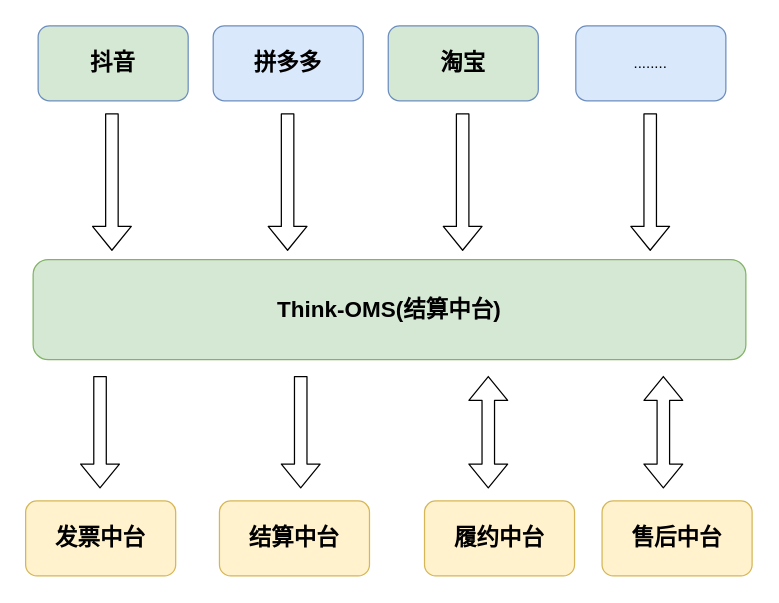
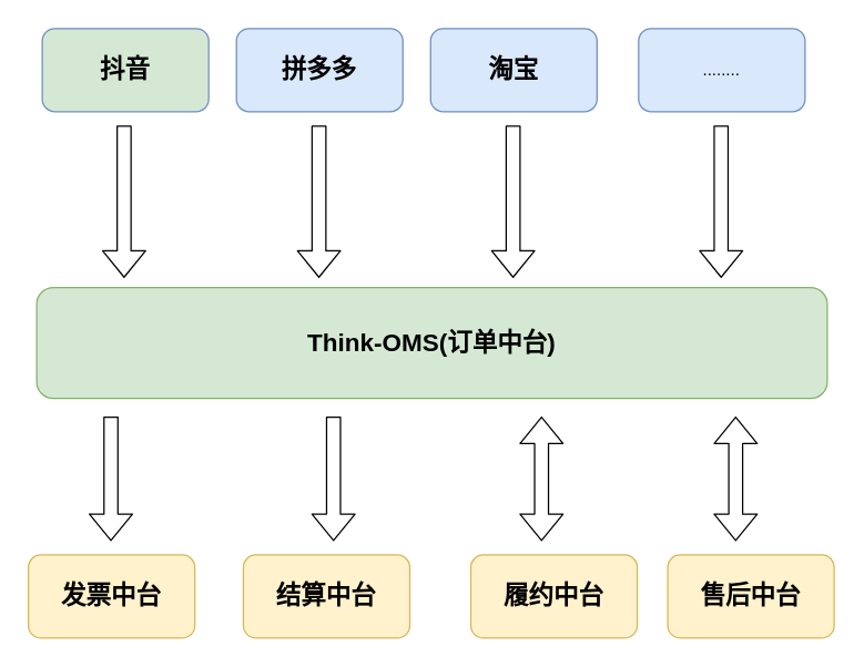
  <mxCell id="0" />
  <mxCell id="1" parent="0" />
  <mxCell id="2" value="&lt;font style=&quot;font-size: 18px&quot;&gt;&lt;b&gt;抖音&lt;/b&gt;&lt;/font&gt;" style="rounded=1;whiteSpace=wrap;html=1;fillColor=#d5e8d4;strokeColor=#6c8ebf;" vertex="1" parent="1"><mxGeometry x="30" y="20" width="120" height="60" as="geometry" /></mxCell>
  <mxCell id="3" value="" style="shape=flexArrow;endArrow=classic;html=1;" edge="1" parent="1"><mxGeometry width="50" height="50" relative="1" as="geometry"><mxPoint x="89" y="90" as="sourcePoint" /><mxPoint x="89" y="200" as="targetPoint" /></mxGeometry></mxCell>
- <mxCell id="4" value="&lt;font style=&quot;font-size: 18px&quot;&gt;&lt;b&gt;Think-OMS(结算中台)&lt;/b&gt;&lt;/font&gt;" style="rounded=1;whiteSpace=wrap;html=1;fillColor=#d5e8d4;strokeColor=#82b366;" vertex="1" parent="1"><mxGeometry x="26" y="207" width="570" height="80" as="geometry" /></mxCell>
+ <mxCell id="4" value="&lt;font style=&quot;font-size: 18px&quot;&gt;&lt;b&gt;Think-OMS(订单中台)&lt;/b&gt;&lt;/font&gt;" style="rounded=1;whiteSpace=wrap;html=1;fillColor=#d5e8d4;strokeColor=#82b366;" vertex="1" parent="1"><mxGeometry x="26" y="207" width="570" height="80" as="geometry" /></mxCell>
  <mxCell id="5" value="&lt;b&gt;&lt;font style=&quot;font-size: 18px&quot;&gt;拼多多&lt;/font&gt;&lt;/b&gt;" style="rounded=1;whiteSpace=wrap;html=1;fillColor=#dae8fc;strokeColor=#6c8ebf;" vertex="1" parent="1"><mxGeometry x="170" y="20" width="120" height="60" as="geometry" /></mxCell>
- <mxCell id="6" value="&lt;font style=&quot;font-size: 18px&quot;&gt;&lt;b&gt;淘宝&lt;/b&gt;&lt;/font&gt;" style="rounded=1;whiteSpace=wrap;html=1;fillColor=#d5e8d4;strokeColor=#6c8ebf;" vertex="1" parent="1"><mxGeometry x="310" y="20" width="120" height="60" as="geometry" /></mxCell>
+ <mxCell id="6" value="&lt;font style=&quot;font-size: 18px&quot;&gt;&lt;b&gt;淘宝&lt;/b&gt;&lt;/font&gt;" style="rounded=1;whiteSpace=wrap;html=1;fillColor=#dae8fc;strokeColor=#6c8ebf;" vertex="1" parent="1"><mxGeometry x="310" y="20" width="120" height="60" as="geometry" /></mxCell>
  <mxCell id="7" value="........" style="rounded=1;whiteSpace=wrap;html=1;fillColor=#dae8fc;strokeColor=#6c8ebf;" vertex="1" parent="1"><mxGeometry x="460" y="20" width="120" height="60" as="geometry" /></mxCell>
  <mxCell id="8" value="" style="shape=flexArrow;endArrow=classic;html=1;" edge="1" parent="1"><mxGeometry width="50" height="50" relative="1" as="geometry"><mxPoint x="229.5" y="90" as="sourcePoint" /><mxPoint x="229.5" y="200" as="targetPoint" /></mxGeometry></mxCell>
  <mxCell id="9" value="" style="shape=flexArrow;endArrow=classic;html=1;" edge="1" parent="1"><mxGeometry width="50" height="50" relative="1" as="geometry"><mxPoint x="369.5" y="90" as="sourcePoint" /><mxPoint x="369.5" y="200" as="targetPoint" /></mxGeometry></mxCell>
  <mxCell id="10" value="" style="shape=flexArrow;endArrow=classic;html=1;" edge="1" parent="1"><mxGeometry width="50" height="50" relative="1" as="geometry"><mxPoint x="519.5" y="90" as="sourcePoint" /><mxPoint x="519.5" y="200" as="targetPoint" /></mxGeometry></mxCell>
  <mxCell id="11" value="&lt;font style=&quot;font-size: 18px&quot;&gt;&lt;b&gt;发票中台&lt;/b&gt;&lt;/font&gt;" style="rounded=1;whiteSpace=wrap;html=1;fillColor=#fff2cc;strokeColor=#d6b656;" vertex="1" parent="1"><mxGeometry x="20" y="400" width="120" height="60" as="geometry" /></mxCell>
  <mxCell id="12" value="&lt;font style=&quot;font-size: 18px&quot;&gt;&lt;span&gt;结算中台&lt;/span&gt;&lt;/font&gt;" style="rounded=1;whiteSpace=wrap;html=1;fillColor=#fff2cc;strokeColor=#d6b656;fontStyle=1" vertex="1" parent="1"><mxGeometry x="175" y="400" width="120" height="60" as="geometry" /></mxCell>
  <mxCell id="13" value="&lt;font style=&quot;font-size: 18px&quot;&gt;&lt;b&gt;履约中台&lt;/b&gt;&lt;/font&gt;" style="rounded=1;whiteSpace=wrap;html=1;fillColor=#fff2cc;strokeColor=#d6b656;" vertex="1" parent="1"><mxGeometry x="339" y="400" width="120" height="60" as="geometry" /></mxCell>
  <mxCell id="14" value="&lt;font style=&quot;font-size: 18px&quot;&gt;&lt;b&gt;售后中台&lt;/b&gt;&lt;/font&gt;" style="rounded=1;whiteSpace=wrap;html=1;fillColor=#fff2cc;strokeColor=#d6b656;" vertex="1" parent="1"><mxGeometry x="481" y="400" width="120" height="60" as="geometry" /></mxCell>
  <mxCell id="15" value="" style="shape=flexArrow;endArrow=classic;startArrow=classic;html=1;" edge="1" parent="1"><mxGeometry width="50" height="50" relative="1" as="geometry"><mxPoint x="390" y="390" as="sourcePoint" /><mxPoint x="390" y="300" as="targetPoint" /></mxGeometry></mxCell>
  <mxCell id="16" value="" style="shape=flexArrow;endArrow=classic;html=1;" edge="1" parent="1"><mxGeometry width="50" height="50" relative="1" as="geometry"><mxPoint x="79.5" y="300" as="sourcePoint" /><mxPoint x="79.5" y="390" as="targetPoint" /></mxGeometry></mxCell>
  <mxCell id="17" value="" style="shape=flexArrow;endArrow=classic;html=1;" edge="1" parent="1"><mxGeometry width="50" height="50" relative="1" as="geometry"><mxPoint x="240" y="300" as="sourcePoint" /><mxPoint x="240" y="390" as="targetPoint" /></mxGeometry></mxCell>
  <mxCell id="18" value="" style="shape=flexArrow;endArrow=classic;startArrow=classic;html=1;" edge="1" parent="1"><mxGeometry width="50" height="50" relative="1" as="geometry"><mxPoint x="530" y="390" as="sourcePoint" /><mxPoint x="530" y="300" as="targetPoint" /></mxGeometry></mxCell>
